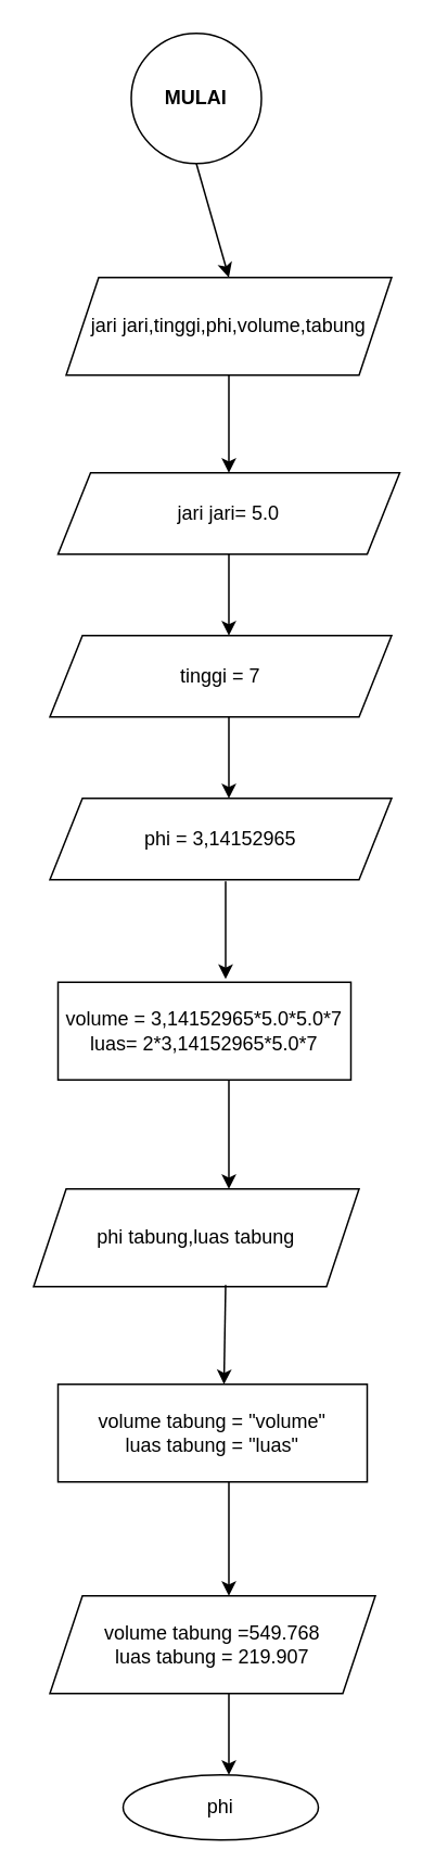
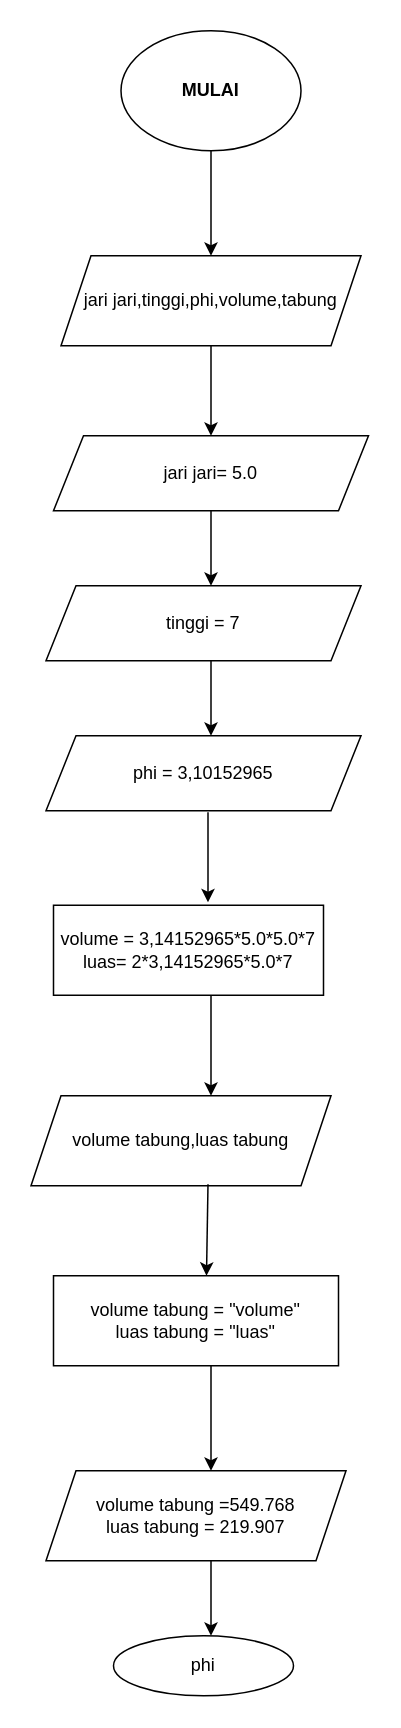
  <mxCell id="0" />
  <mxCell id="1" parent="0" />
- <mxCell id="2" value="&lt;b&gt;MULAI&lt;/b&gt;" style="ellipse;whiteSpace=wrap;html=1;" parent="1" vertex="1"><mxGeometry x="80" y="20" width="80" height="80" as="geometry" /></mxCell>
+ <mxCell id="2" value="&lt;b&gt;MULAI&lt;/b&gt;" style="ellipse;whiteSpace=wrap;html=1;" parent="1" vertex="1"><mxGeometry x="80" y="20" width="120" height="80" as="geometry" /></mxCell>
  <mxCell id="3" value="" style="endArrow=classic;html=1;rounded=0;exitX=0.5;exitY=1;exitDx=0;exitDy=0;" parent="1" source="2" edge="1"><mxGeometry width="50" height="50" relative="1" as="geometry"><mxPoint x="120" y="230" as="sourcePoint" /><mxPoint x="140" y="170" as="targetPoint" /></mxGeometry></mxCell>
  <mxCell id="4" value="jari jari,tinggi,phi,volume,tabung" style="shape=parallelogram;perimeter=parallelogramPerimeter;whiteSpace=wrap;html=1;fixedSize=1;" parent="1" vertex="1"><mxGeometry x="40" y="170" width="200" height="60" as="geometry" /></mxCell>
  <mxCell id="5" value="" style="endArrow=classic;html=1;rounded=0;exitX=0.5;exitY=1;exitDx=0;exitDy=0;" parent="1" source="4" edge="1"><mxGeometry width="50" height="50" relative="1" as="geometry"><mxPoint x="120" y="230" as="sourcePoint" /><mxPoint x="140" y="290" as="targetPoint" /></mxGeometry></mxCell>
  <mxCell id="6" value="jari jari= 5.0" style="shape=parallelogram;perimeter=parallelogramPerimeter;whiteSpace=wrap;html=1;fixedSize=1;" parent="1" vertex="1"><mxGeometry x="35" y="290" width="210" height="50" as="geometry" /></mxCell>
  <mxCell id="7" value="" style="endArrow=classic;html=1;rounded=0;exitX=0.5;exitY=1;exitDx=0;exitDy=0;exitPerimeter=0;" parent="1" source="6" edge="1"><mxGeometry width="50" height="50" relative="1" as="geometry"><mxPoint x="130" y="340" as="sourcePoint" /><mxPoint x="140" y="390" as="targetPoint" /></mxGeometry></mxCell>
  <mxCell id="8" value="tinggi = 7" style="shape=parallelogram;perimeter=parallelogramPerimeter;whiteSpace=wrap;html=1;fixedSize=1;" parent="1" vertex="1"><mxGeometry x="30" y="390" width="210" height="50" as="geometry" /></mxCell>
  <mxCell id="9" value="" style="endArrow=classic;html=1;rounded=0;" parent="1" edge="1"><mxGeometry width="50" height="50" relative="1" as="geometry"><mxPoint x="140" y="440" as="sourcePoint" /><mxPoint x="140" y="490" as="targetPoint" /></mxGeometry></mxCell>
- <mxCell id="10" value="phi = 3,14152965" style="shape=parallelogram;perimeter=parallelogramPerimeter;whiteSpace=wrap;html=1;fixedSize=1;" parent="1" vertex="1"><mxGeometry x="30" y="490" width="210" height="50" as="geometry" /></mxCell>
+ <mxCell id="10" value="phi = 3,10152965" style="shape=parallelogram;perimeter=parallelogramPerimeter;whiteSpace=wrap;html=1;fixedSize=1;" parent="1" vertex="1"><mxGeometry x="30" y="490" width="210" height="50" as="geometry" /></mxCell>
  <mxCell id="11" value="volume = 3,14152965*5.0*5.0*7&lt;br&gt;luas= 2*3,14152965*5.0*7" style="rounded=0;whiteSpace=wrap;html=1;" parent="1" vertex="1"><mxGeometry x="35" y="603" width="180" height="60" as="geometry" /></mxCell>
  <mxCell id="12" value="" style="endArrow=classic;html=1;rounded=0;exitX=0.5;exitY=1;exitDx=0;exitDy=0;" parent="1" edge="1"><mxGeometry width="50" height="50" relative="1" as="geometry"><mxPoint x="138" y="541" as="sourcePoint" /><mxPoint x="138" y="601" as="targetPoint" /></mxGeometry></mxCell>
  <mxCell id="13" value="" style="endArrow=classic;html=1;rounded=0;" parent="1" edge="1"><mxGeometry width="50" height="50" relative="1" as="geometry"><mxPoint x="140" y="663" as="sourcePoint" /><mxPoint x="140" y="730" as="targetPoint" /></mxGeometry></mxCell>
- <mxCell id="14" value="phi tabung,luas tabung" style="shape=parallelogram;perimeter=parallelogramPerimeter;whiteSpace=wrap;html=1;fixedSize=1;" parent="1" vertex="1"><mxGeometry x="20" y="730" width="200" height="60" as="geometry" /></mxCell>
+ <mxCell id="14" value="volume tabung,luas tabung" style="shape=parallelogram;perimeter=parallelogramPerimeter;whiteSpace=wrap;html=1;fixedSize=1;" parent="1" vertex="1"><mxGeometry x="20" y="730" width="200" height="60" as="geometry" /></mxCell>
  <mxCell id="15" value="" style="endArrow=classic;html=1;rounded=0;" parent="1" edge="1"><mxGeometry width="50" height="50" relative="1" as="geometry"><mxPoint x="138" y="789" as="sourcePoint" /><mxPoint x="137" y="850" as="targetPoint" /></mxGeometry></mxCell>
  <mxCell id="16" value="volume tabung = &quot;volume&quot;&lt;br&gt;luas tabung = &quot;luas&quot;" style="rounded=0;whiteSpace=wrap;html=1;" parent="1" vertex="1"><mxGeometry x="35" y="850" width="190" height="60" as="geometry" /></mxCell>
  <mxCell id="17" value="" style="endArrow=classic;html=1;rounded=0;" parent="1" edge="1"><mxGeometry width="50" height="50" relative="1" as="geometry"><mxPoint x="140" y="910" as="sourcePoint" /><mxPoint x="140" y="980" as="targetPoint" /></mxGeometry></mxCell>
  <mxCell id="18" value="volume tabung =549.768&lt;br&gt;luas tabung = 219.907" style="shape=parallelogram;perimeter=parallelogramPerimeter;whiteSpace=wrap;html=1;fixedSize=1;" parent="1" vertex="1"><mxGeometry x="30" y="980" width="200" height="60" as="geometry" /></mxCell>
  <mxCell id="19" value="" style="endArrow=classic;html=1;rounded=0;" parent="1" edge="1"><mxGeometry width="50" height="50" relative="1" as="geometry"><mxPoint x="140" y="1040" as="sourcePoint" /><mxPoint x="140" y="1090" as="targetPoint" /></mxGeometry></mxCell>
  <mxCell id="20" value="phi" style="ellipse;whiteSpace=wrap;html=1;" parent="1" vertex="1"><mxGeometry x="75" y="1090" width="120" height="40" as="geometry" /></mxCell>
